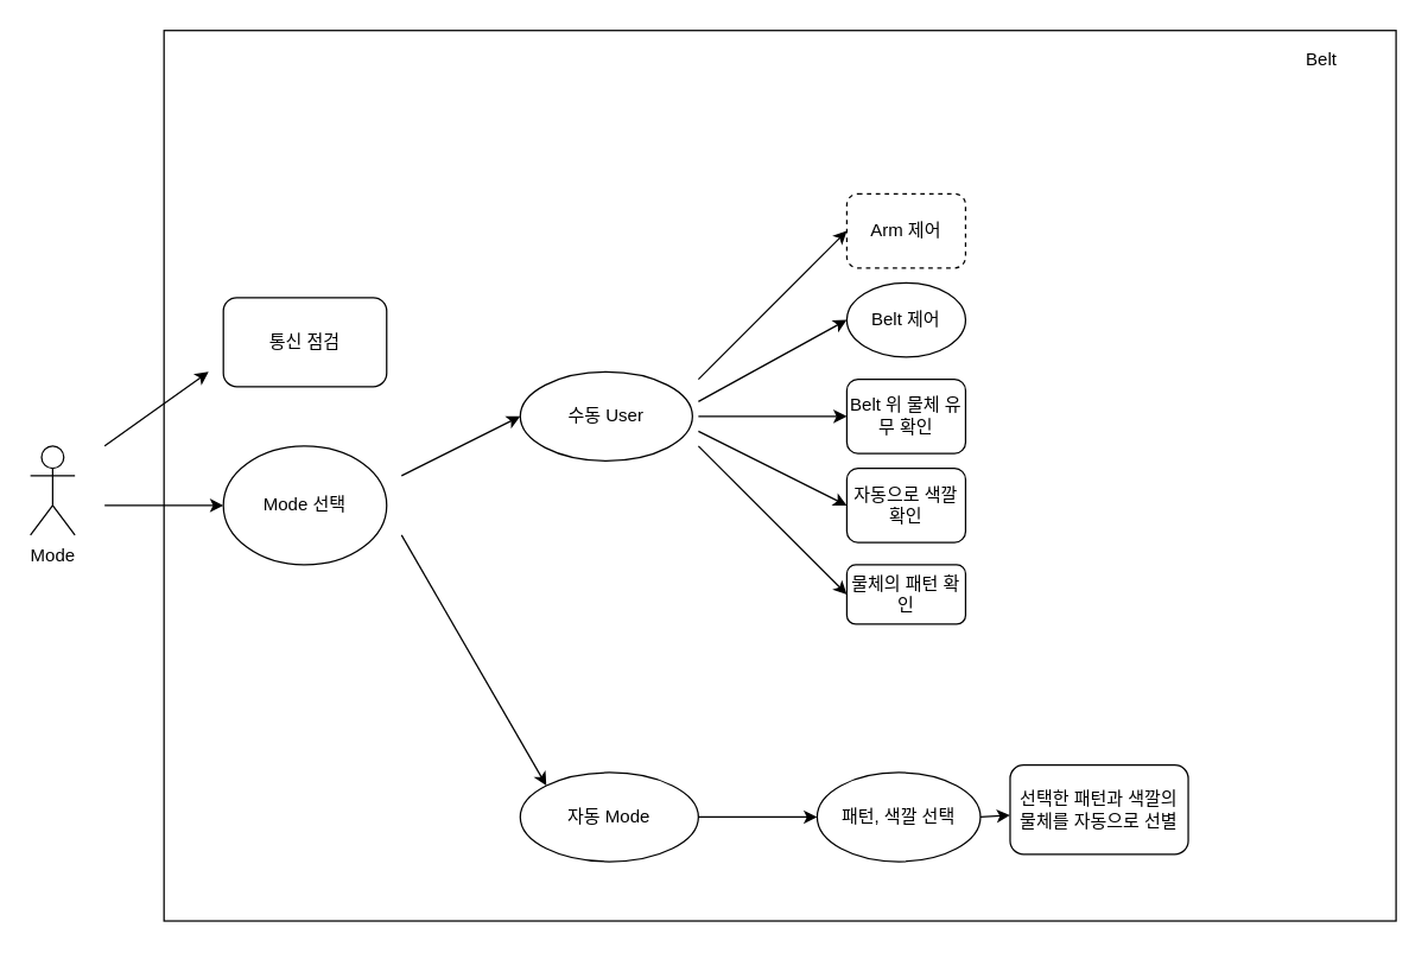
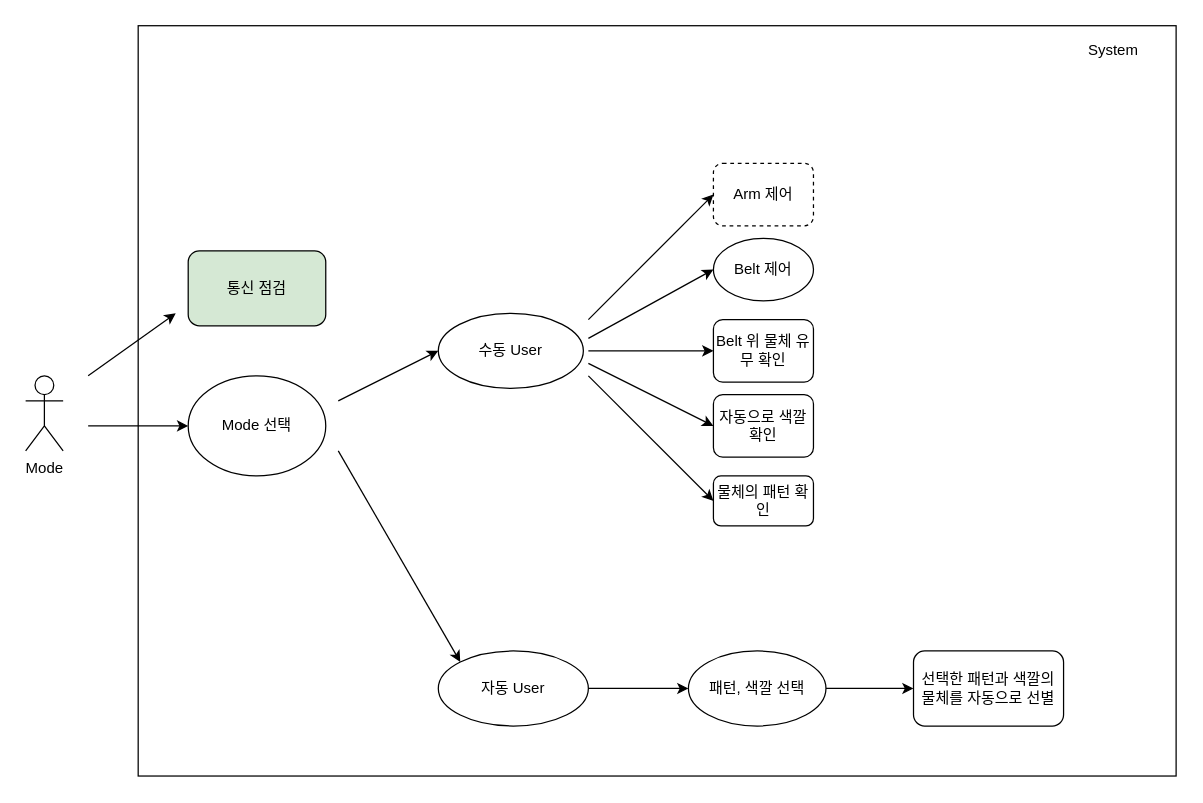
  <mxCell id="0" />
  <mxCell id="1" parent="0" />
  <mxCell id="2" value="" style="rounded=0;whiteSpace=wrap;html=1;fillColor=none;" vertex="1" parent="1"><mxGeometry x="110" y="20" width="830" height="600" as="geometry" /></mxCell>
  <mxCell id="3" value="Mode" style="shape=umlActor;verticalLabelPosition=bottom;verticalAlign=top;html=1;outlineConnect=0;" vertex="1" parent="1"><mxGeometry x="20" y="300" width="30" height="60" as="geometry" /></mxCell>
- <mxCell id="4" value="통신 점검" style="rounded=1;whiteSpace=wrap;html=1;" vertex="1" parent="1"><mxGeometry x="150" y="200" width="110" height="60" as="geometry" /></mxCell>
+ <mxCell id="4" value="통신 점검" style="rounded=1;whiteSpace=wrap;html=1;fillColor=#d5e8d4;" vertex="1" parent="1"><mxGeometry x="150" y="200" width="110" height="60" as="geometry" /></mxCell>
  <mxCell id="5" value="" style="endArrow=classic;html=1;rounded=0;" edge="1" parent="1"><mxGeometry width="50" height="50" relative="1" as="geometry"><mxPoint x="70" y="300" as="sourcePoint" /><mxPoint x="140" y="250" as="targetPoint" /></mxGeometry></mxCell>
  <mxCell id="6" value="" style="endArrow=classic;html=1;rounded=0;" edge="1" parent="1" target="7"><mxGeometry width="50" height="50" relative="1" as="geometry"><mxPoint x="70" y="340" as="sourcePoint" /><mxPoint x="200" y="340" as="targetPoint" /></mxGeometry></mxCell>
  <mxCell id="7" value="Mode 선택" style="ellipse;whiteSpace=wrap;html=1;fillColor=none;" vertex="1" parent="1"><mxGeometry x="150" y="300" width="110" height="80" as="geometry" /></mxCell>
  <mxCell id="8" value="" style="endArrow=classic;html=1;rounded=0;entryX=0;entryY=0.5;entryDx=0;entryDy=0;" edge="1" parent="1" target="11"><mxGeometry width="50" height="50" relative="1" as="geometry"><mxPoint x="270" y="320" as="sourcePoint" /><mxPoint x="330" y="280" as="targetPoint" /></mxGeometry></mxCell>
  <mxCell id="9" value="" style="endArrow=classic;html=1;rounded=0;entryX=0;entryY=0;entryDx=0;entryDy=0;" edge="1" parent="1" target="12"><mxGeometry width="50" height="50" relative="1" as="geometry"><mxPoint x="270" y="360" as="sourcePoint" /><mxPoint x="330" y="400" as="targetPoint" /></mxGeometry></mxCell>
  <mxCell id="10" value="" style="endArrow=classic;html=1;rounded=0;entryX=0;entryY=0.5;entryDx=0;entryDy=0;" edge="1" parent="1" target="13"><mxGeometry width="50" height="50" relative="1" as="geometry"><mxPoint x="470" y="255" as="sourcePoint" /><mxPoint x="529.231" y="220" as="targetPoint" /></mxGeometry></mxCell>
  <mxCell id="11" value="수동 User" style="ellipse;whiteSpace=wrap;html=1;fillColor=none;" vertex="1" parent="1"><mxGeometry x="350" y="250" width="116" height="60" as="geometry" /></mxCell>
- <mxCell id="12" value="자동 Mode" style="ellipse;whiteSpace=wrap;html=1;fillColor=none;" vertex="1" parent="1"><mxGeometry x="350" y="520" width="120" height="60" as="geometry" /></mxCell>
+ <mxCell id="12" value="자동 User" style="ellipse;whiteSpace=wrap;html=1;fillColor=none;" vertex="1" parent="1"><mxGeometry x="350" y="520" width="120" height="60" as="geometry" /></mxCell>
  <mxCell id="13" value="Arm 제어" style="rounded=1;whiteSpace=wrap;html=1;fillColor=none;dashed=1;" vertex="1" parent="1"><mxGeometry x="570" y="130" width="80" height="50" as="geometry" /></mxCell>
  <mxCell id="14" value="Belt 제어" style="ellipse;whiteSpace=wrap;html=1;fillColor=none;" vertex="1" parent="1"><mxGeometry x="570" y="190" width="80" height="50" as="geometry" /></mxCell>
  <mxCell id="15" value="" style="endArrow=classic;html=1;rounded=0;entryX=0;entryY=0.5;entryDx=0;entryDy=0;" edge="1" parent="1" target="14"><mxGeometry width="50" height="50" relative="1" as="geometry"><mxPoint x="470" y="270" as="sourcePoint" /><mxPoint x="520" y="220" as="targetPoint" /></mxGeometry></mxCell>
  <mxCell id="16" value="Belt 위 물체 유무 확인" style="rounded=1;whiteSpace=wrap;html=1;fillColor=none;" vertex="1" parent="1"><mxGeometry x="570" y="255" width="80" height="50" as="geometry" /></mxCell>
  <mxCell id="17" value="자동으로 색깔 확인" style="rounded=1;whiteSpace=wrap;html=1;fillColor=none;" vertex="1" parent="1"><mxGeometry x="570" y="315" width="80" height="50" as="geometry" /></mxCell>
  <mxCell id="18" value="물체의 패턴 확인" style="rounded=1;whiteSpace=wrap;html=1;fillColor=none;" vertex="1" parent="1"><mxGeometry x="570" y="380" width="80" height="40" as="geometry" /></mxCell>
  <mxCell id="19" value="" style="endArrow=classic;html=1;rounded=0;entryX=0;entryY=0.5;entryDx=0;entryDy=0;" edge="1" parent="1" target="16"><mxGeometry width="50" height="50" relative="1" as="geometry"><mxPoint x="470" y="280" as="sourcePoint" /><mxPoint x="520" y="240" as="targetPoint" /></mxGeometry></mxCell>
  <mxCell id="20" value="" style="endArrow=classic;html=1;rounded=0;entryX=0;entryY=0.5;entryDx=0;entryDy=0;" edge="1" parent="1" target="17"><mxGeometry width="50" height="50" relative="1" as="geometry"><mxPoint x="470" y="290" as="sourcePoint" /><mxPoint x="520" y="250" as="targetPoint" /></mxGeometry></mxCell>
  <mxCell id="21" value="" style="endArrow=classic;html=1;rounded=0;entryX=0;entryY=0.5;entryDx=0;entryDy=0;" edge="1" parent="1" target="18"><mxGeometry width="50" height="50" relative="1" as="geometry"><mxPoint x="470" y="300" as="sourcePoint" /><mxPoint x="520" y="250" as="targetPoint" /></mxGeometry></mxCell>
  <mxCell id="22" value="" style="endArrow=classic;html=1;rounded=0;entryX=0;entryY=0.5;entryDx=0;entryDy=0;" edge="1" parent="1" target="23"><mxGeometry width="50" height="50" relative="1" as="geometry"><mxPoint x="470" y="550" as="sourcePoint" /><mxPoint x="520" y="500" as="targetPoint" /></mxGeometry></mxCell>
  <mxCell id="23" value="패턴, 색깔 선택" style="ellipse;whiteSpace=wrap;html=1;fillColor=none;" vertex="1" parent="1"><mxGeometry x="550" y="520" width="110" height="60" as="geometry" /></mxCell>
  <mxCell id="24" value="" style="endArrow=classic;html=1;rounded=0;" edge="1" parent="1" target="25"><mxGeometry width="50" height="50" relative="1" as="geometry"><mxPoint x="660" y="550" as="sourcePoint" /><mxPoint x="710" y="500" as="targetPoint" /></mxGeometry></mxCell>
- <mxCell id="25" value="선택한 패턴과 색깔의 물체를 자동으로 선별" style="rounded=1;whiteSpace=wrap;html=1;fillColor=none;" vertex="1" parent="1"><mxGeometry x="680" y="515" width="120" height="60" as="geometry" /></mxCell>
- <mxCell id="26" value="Belt" style="text;html=1;strokeColor=none;fillColor=none;align=center;verticalAlign=middle;whiteSpace=wrap;rounded=0;" vertex="1" parent="1"><mxGeometry x="840" y="20" width="100" height="40" as="geometry" /></mxCell>
+ <mxCell id="25" value="선택한 패턴과 색깔의 물체를 자동으로 선별" style="rounded=1;whiteSpace=wrap;html=1;fillColor=none;" vertex="1" parent="1"><mxGeometry x="730" y="520" width="120" height="60" as="geometry" /></mxCell>
+ <mxCell id="26" value="System" style="text;html=1;strokeColor=none;fillColor=none;align=center;verticalAlign=middle;whiteSpace=wrap;rounded=0;" vertex="1" parent="1"><mxGeometry x="840" y="20" width="100" height="40" as="geometry" /></mxCell>
